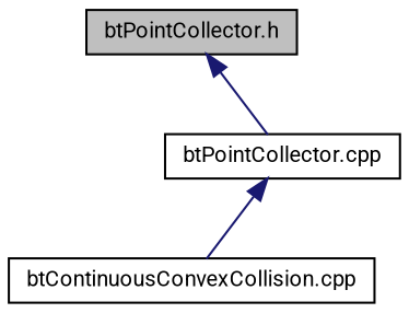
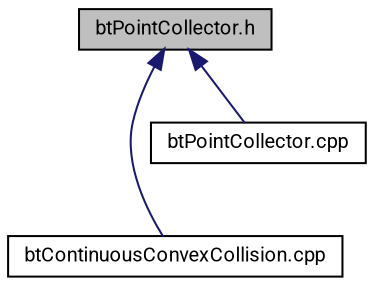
  digraph {
    fontname=Roboto
    node [color=black fillcolor=white fontname=Roboto fontsize=10 shape=record style=filled]
    edge [color=midnightblue dir=back fontname=Roboto fontsize=10 labelfontname=Helvetica labelfontsize=10 style=solid]
    n1 [fillcolor=grey75 fontcolor=black height=0.2 label="btPointCollector.h" width=0.4]
    n2 [height=0.2 label="btContinuousConvexCollision.cpp" width=0.4]
    n3 [height=0.2 label="btPointCollector.cpp" width=0.4]
-   n3 -> n2
+   n1 -> n2
    n1 -> n3
  }
